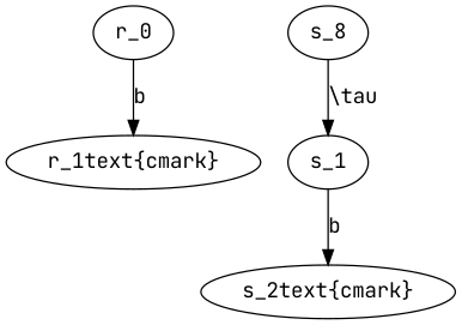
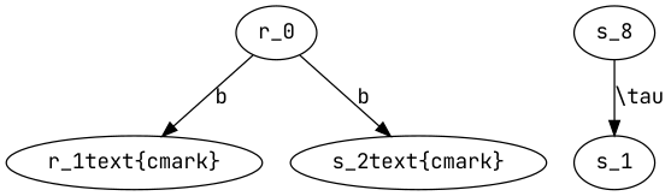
  digraph {
    fontname="JetBrains Mono"
    rankdir=TB
    node [fontname="JetBrains Mono"]
    edge [fontname="JetBrains Mono"]
    r_0
    n2 [label=s_8]
    n3 [label="r_1\text{\cmark}"]
    s_1
    n5 [label="s_2\text{\cmark}"]
    subgraph sub_1 {
      rank=same
      r_0
      n2
    }
    r_0 -> n3 [label=b]
    n2 -> s_1 [label="\\tau"]
-   s_1 -> n5 [label=b]
+   r_0 -> n5 [label=b]
  }
